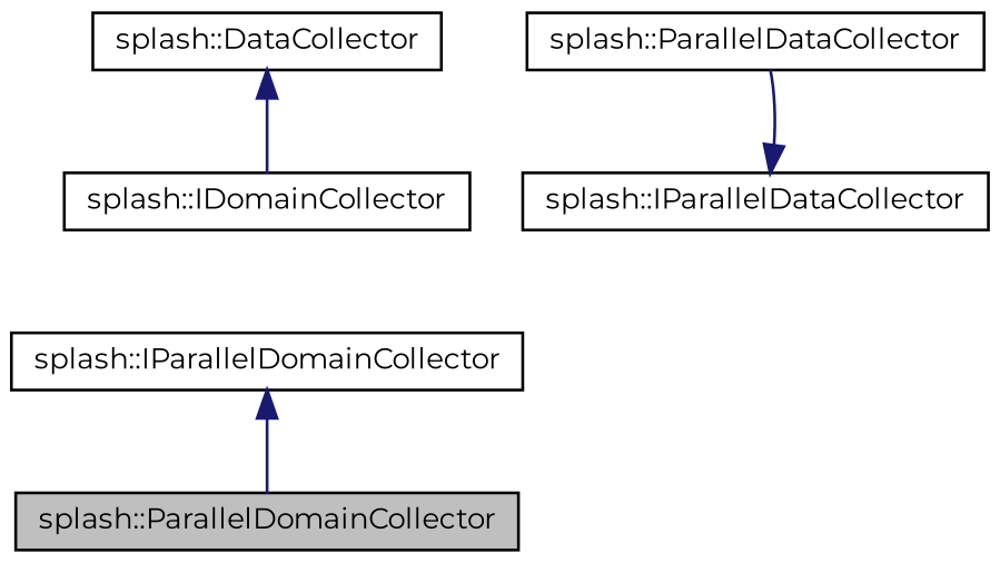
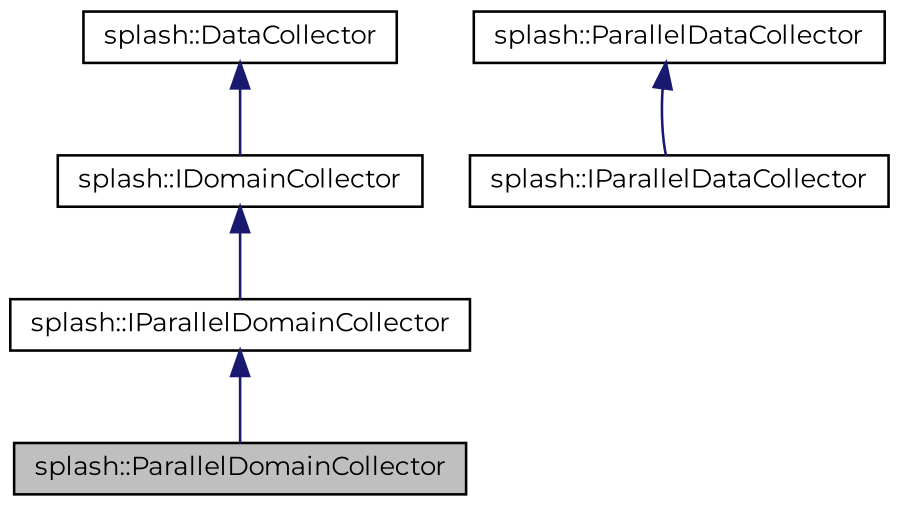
  digraph {
    fontname=Montserrat
    node [color=black fillcolor=white fontname=Montserrat fontsize=10 shape=record style=filled]
    edge [color=midnightblue dir=back fontname=Montserrat fontsize=10 labelfontname=FreeSans labelfontsize=10 style=solid]
    n1 [fillcolor=grey75 fontcolor=black height=0.2 label="splash::ParallelDomainCollector" width=0.4]
    n2 [height=0.2 label="splash::IParallelDomainCollector" width=0.4]
    n3 [height=0.2 label="splash::IDomainCollector" width=0.4]
    n4 [height=0.2 label="splash::ParallelDataCollector" width=0.4]
    n5 [height=0.2 label="splash::IParallelDataCollector" width=0.4]
    n6 [height=0.2 label="splash::DataCollector" width=0.4]
    n2 -> n1
-   n5 -> n4
+   n3 -> n2
+   n4 -> n5
    n6 -> n3
  }
